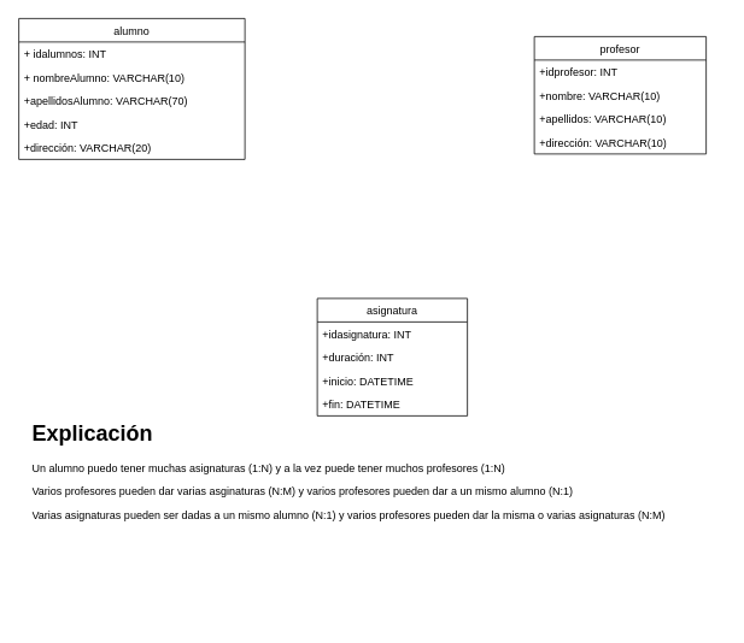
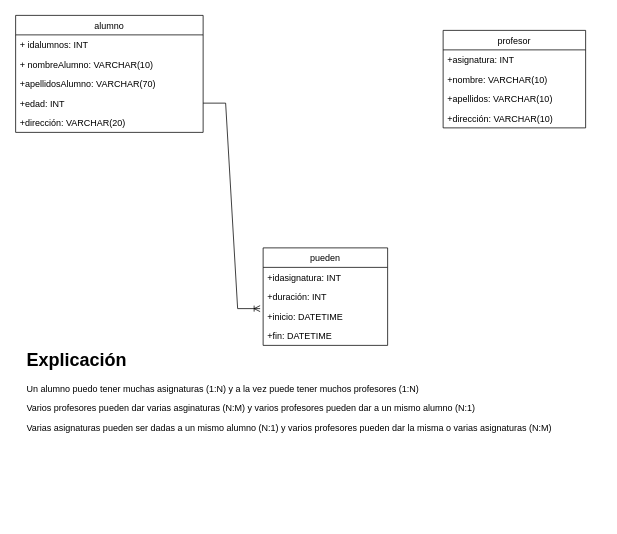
  <mxCell id="0" />
  <mxCell id="1" parent="0" />
- <mxCell id="2" value="asignatura" style="swimlane;fontStyle=0;childLayout=stackLayout;horizontal=1;startSize=26;fillColor=none;horizontalStack=0;resizeParent=1;resizeParentMax=0;resizeLast=0;collapsible=1;marginBottom=0;" vertex="1" parent="1"><mxGeometry x="350" y="330" width="166" height="130" as="geometry" /></mxCell>
+ <mxCell id="2" value="pueden" style="swimlane;fontStyle=0;childLayout=stackLayout;horizontal=1;startSize=26;fillColor=none;horizontalStack=0;resizeParent=1;resizeParentMax=0;resizeLast=0;collapsible=1;marginBottom=0;" vertex="1" parent="1"><mxGeometry x="350" y="330" width="166" height="130" as="geometry" /></mxCell>
  <mxCell id="3" value="+idasignatura: INT" style="text;strokeColor=none;fillColor=none;align=left;verticalAlign=top;spacingLeft=4;spacingRight=4;overflow=hidden;rotatable=0;points=[[0,0.5],[1,0.5]];portConstraint=eastwest;" vertex="1" parent="2"><mxGeometry y="26" width="166" height="26" as="geometry" /></mxCell>
  <mxCell id="4" value="+duración: INT" style="text;strokeColor=none;fillColor=none;align=left;verticalAlign=top;spacingLeft=4;spacingRight=4;overflow=hidden;rotatable=0;points=[[0,0.5],[1,0.5]];portConstraint=eastwest;" vertex="1" parent="2"><mxGeometry y="52" width="166" height="26" as="geometry" /></mxCell>
  <mxCell id="5" value="+inicio: DATETIME" style="text;strokeColor=none;fillColor=none;align=left;verticalAlign=top;spacingLeft=4;spacingRight=4;overflow=hidden;rotatable=0;points=[[0,0.5],[1,0.5]];portConstraint=eastwest;" vertex="1" parent="2"><mxGeometry y="78" width="166" height="26" as="geometry" /></mxCell>
  <mxCell id="6" value="+fin: DATETIME" style="text;strokeColor=none;fillColor=none;align=left;verticalAlign=top;spacingLeft=4;spacingRight=4;overflow=hidden;rotatable=0;points=[[0,0.5],[1,0.5]];portConstraint=eastwest;" vertex="1" parent="2"><mxGeometry y="104" width="166" height="26" as="geometry" /></mxCell>
  <mxCell id="7" value="profesor" style="swimlane;fontStyle=0;childLayout=stackLayout;horizontal=1;startSize=26;fillColor=none;horizontalStack=0;resizeParent=1;resizeParentMax=0;resizeLast=0;collapsible=1;marginBottom=0;" vertex="1" parent="1"><mxGeometry x="590" y="40" width="190" height="130" as="geometry" /></mxCell>
- <mxCell id="8" value="+idprofesor: INT" style="text;strokeColor=none;fillColor=none;align=left;verticalAlign=top;spacingLeft=4;spacingRight=4;overflow=hidden;rotatable=0;points=[[0,0.5],[1,0.5]];portConstraint=eastwest;" vertex="1" parent="7"><mxGeometry y="26" width="190" height="26" as="geometry" /></mxCell>
+ <mxCell id="8" value="+asignatura: INT" style="text;strokeColor=none;fillColor=none;align=left;verticalAlign=top;spacingLeft=4;spacingRight=4;overflow=hidden;rotatable=0;points=[[0,0.5],[1,0.5]];portConstraint=eastwest;" vertex="1" parent="7"><mxGeometry y="26" width="190" height="26" as="geometry" /></mxCell>
  <mxCell id="9" value="+nombre: VARCHAR(10)" style="text;strokeColor=none;fillColor=none;align=left;verticalAlign=top;spacingLeft=4;spacingRight=4;overflow=hidden;rotatable=0;points=[[0,0.5],[1,0.5]];portConstraint=eastwest;" vertex="1" parent="7"><mxGeometry y="52" width="190" height="26" as="geometry" /></mxCell>
  <mxCell id="10" value="+apellidos: VARCHAR(10)" style="text;strokeColor=none;fillColor=none;align=left;verticalAlign=top;spacingLeft=4;spacingRight=4;overflow=hidden;rotatable=0;points=[[0,0.5],[1,0.5]];portConstraint=eastwest;" vertex="1" parent="7"><mxGeometry y="78" width="190" height="26" as="geometry" /></mxCell>
  <mxCell id="11" value="+dirección: VARCHAR(10)" style="text;strokeColor=none;fillColor=none;align=left;verticalAlign=top;spacingLeft=4;spacingRight=4;overflow=hidden;rotatable=0;points=[[0,0.5],[1,0.5]];portConstraint=eastwest;" vertex="1" parent="7"><mxGeometry y="104" width="190" height="26" as="geometry" /></mxCell>
  <mxCell id="12" value="alumno" style="swimlane;fontStyle=0;childLayout=stackLayout;horizontal=1;startSize=26;fillColor=none;horizontalStack=0;resizeParent=1;resizeParentMax=0;resizeLast=0;collapsible=1;marginBottom=0;" vertex="1" parent="1"><mxGeometry x="20" y="20" width="250" height="156" as="geometry"><mxRectangle x="160" y="110" width="70" height="26" as="alternateBounds" /></mxGeometry></mxCell>
  <mxCell id="13" value="+ idalumnos: INT" style="text;strokeColor=none;fillColor=none;align=left;verticalAlign=top;spacingLeft=4;spacingRight=4;overflow=hidden;rotatable=0;points=[[0,0.5],[1,0.5]];portConstraint=eastwest;" vertex="1" parent="12"><mxGeometry y="26" width="250" height="26" as="geometry" /></mxCell>
  <mxCell id="14" value="+ nombreAlumno: VARCHAR(10)" style="text;strokeColor=none;fillColor=none;align=left;verticalAlign=top;spacingLeft=4;spacingRight=4;overflow=hidden;rotatable=0;points=[[0,0.5],[1,0.5]];portConstraint=eastwest;" vertex="1" parent="12"><mxGeometry y="52" width="250" height="26" as="geometry" /></mxCell>
  <mxCell id="15" value="+apellidosAlumno: VARCHAR(70)" style="text;strokeColor=none;fillColor=none;align=left;verticalAlign=top;spacingLeft=4;spacingRight=4;overflow=hidden;rotatable=0;points=[[0,0.5],[1,0.5]];portConstraint=eastwest;" vertex="1" parent="12"><mxGeometry y="78" width="250" height="26" as="geometry" /></mxCell>
  <mxCell id="16" value="+edad: INT" style="text;strokeColor=none;fillColor=none;align=left;verticalAlign=top;spacingLeft=4;spacingRight=4;overflow=hidden;rotatable=0;points=[[0,0.5],[1,0.5]];portConstraint=eastwest;" vertex="1" parent="12"><mxGeometry y="104" width="250" height="26" as="geometry" /></mxCell>
  <mxCell id="17" value="+dirección: VARCHAR(20)" style="text;strokeColor=none;fillColor=none;align=left;verticalAlign=top;spacingLeft=4;spacingRight=4;overflow=hidden;rotatable=0;points=[[0,0.5],[1,0.5]];portConstraint=eastwest;" vertex="1" parent="12"><mxGeometry y="130" width="250" height="26" as="geometry" /></mxCell>
+ <mxCell id="18" value="" style="edgeStyle=entityRelationEdgeStyle;fontSize=12;html=1;endArrow=ERoneToMany;rounded=0;entryX=-0.024;entryY=0.115;entryDx=0;entryDy=0;entryPerimeter=0;exitX=1;exitY=0.5;exitDx=0;exitDy=0;" edge="1" parent="1" source="16" target="5"><mxGeometry width="100" height="100" relative="1" as="geometry"><mxPoint x="303" y="90" as="sourcePoint" /><mxPoint x="330" y="450" as="targetPoint" /></mxGeometry></mxCell>
  <mxCell id="19" value="&lt;h1&gt;Explicación&lt;/h1&gt;&lt;p&gt;Un alumno puedo tener muchas asignaturas (1:N) y a la vez puede tener muchos profesores (1:N)&lt;/p&gt;&lt;p&gt;Varios profesores pueden dar varias asginaturas (N:M) y varios profesores pueden dar a un mismo alumno (N:1)&lt;/p&gt;&lt;p&gt;Varias asignaturas pueden ser dadas a un mismo alumno (N:1) y varios profesores pueden dar la misma o varias asignaturas (N:M)&lt;/p&gt;" style="text;html=1;strokeColor=none;fillColor=none;spacing=5;spacingTop=-20;whiteSpace=wrap;overflow=hidden;rounded=0;" vertex="1" parent="1"><mxGeometry x="30" y="460" width="770" height="230" as="geometry" /></mxCell>
